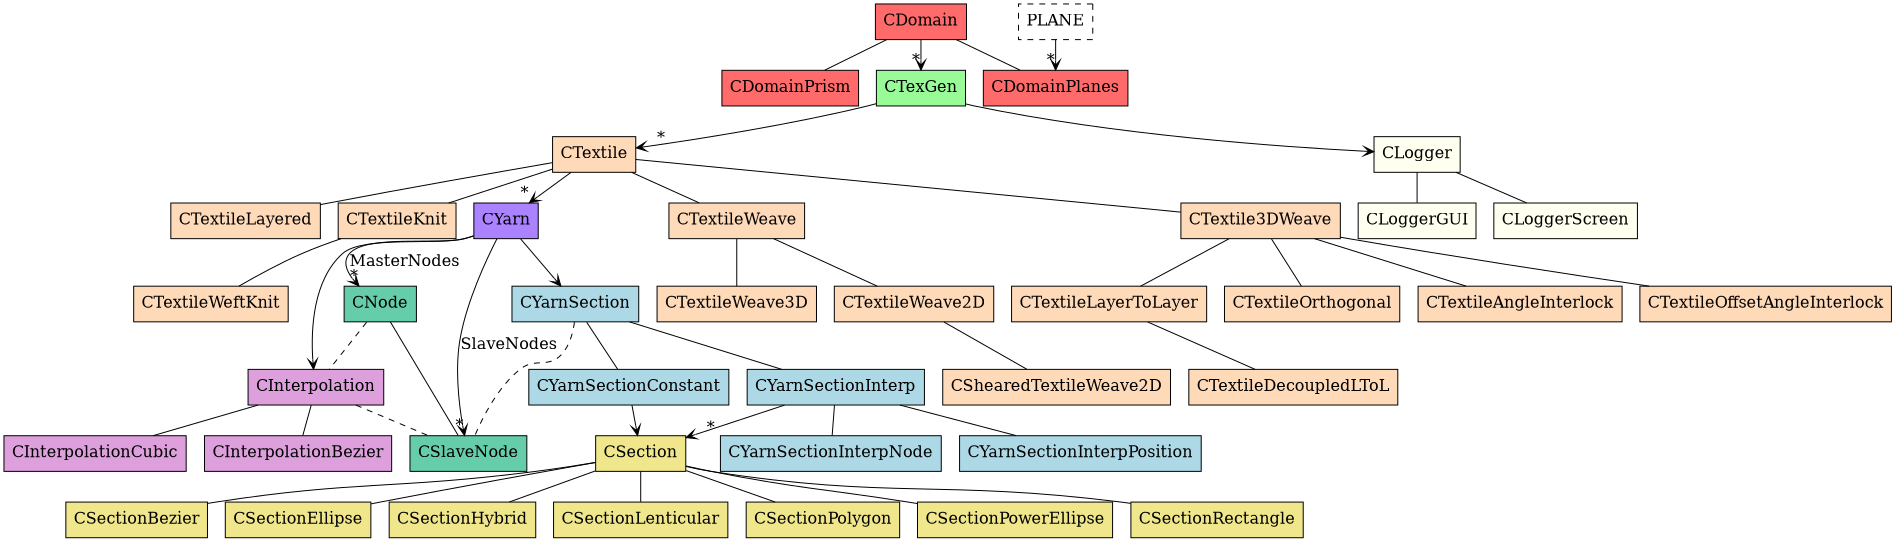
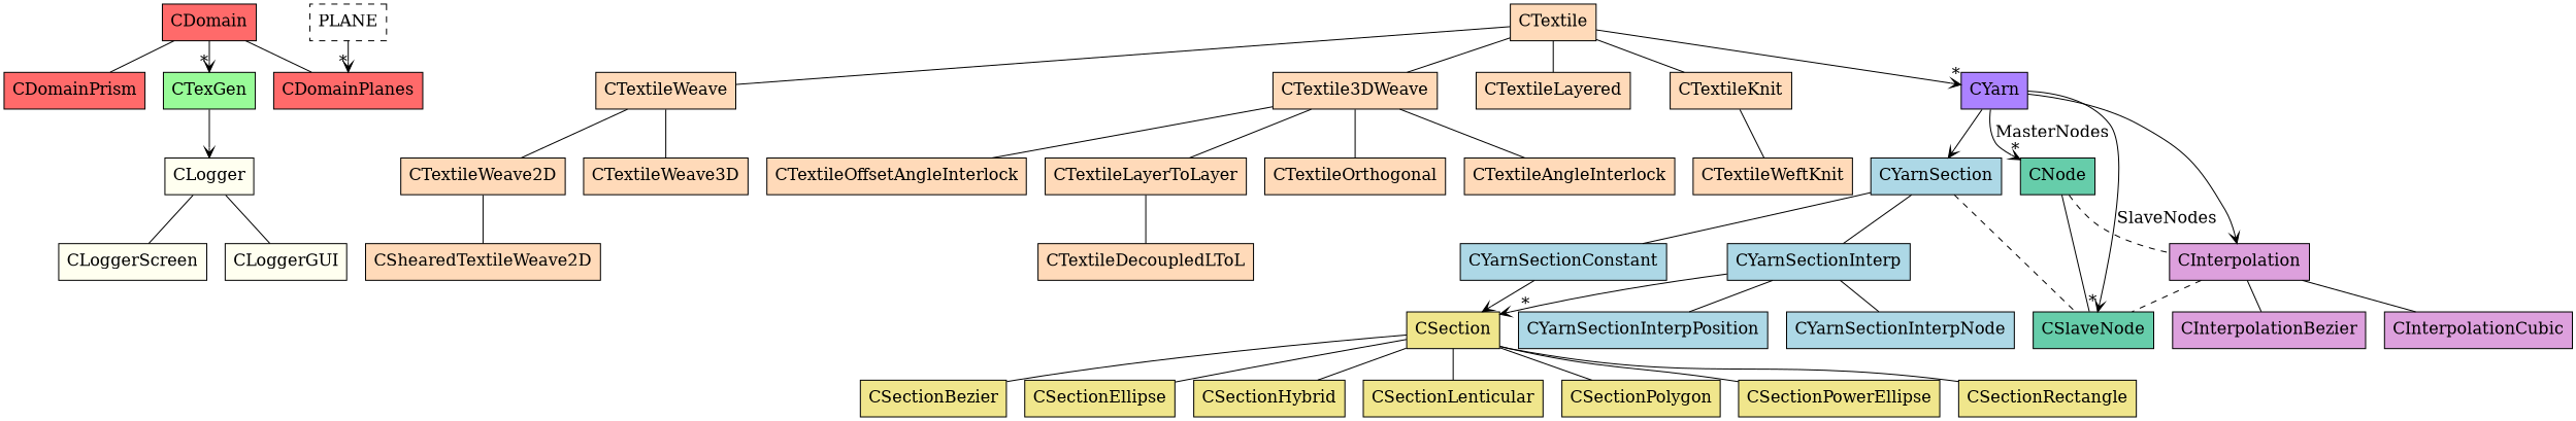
  digraph {
    ranksep=0.4
    node [fillcolor=peachpuff fontsize=16 shape=box style=filled]
    edge [arrowhead=none arrowtail=empty fontsize=16]
    CDomain [fillcolor=indianred1]
    CDomainPlanes [fillcolor=indianred1]
    CDomainPrism [fillcolor=indianred1]
    CTexGen [fillcolor=palegreen]
    PLANE [style=dashed fillcolor=""]
    CTextile
    CTextileWeave
    CTextile3DWeave
    CTextileLayered
    CTextileKnit
    CYarn [fillcolor=mediumpurple1]
    CTextileWeave2D
    CTextileWeave3D
    CTextileOrthogonal
    CTextileAngleInterlock
    CTextileOffsetAngleInterlock
    CTextileLayerToLayer
    CTextileWeftKnit
    CYarnSection [fillcolor=lightblue]
    CSlaveNode [fillcolor=mediumaquamarine]
    CInterpolation [fillcolor=plum]
    CNode [fillcolor=mediumaquamarine]
    CShearedTextileWeave2D
    CTextileDecoupledLToL
    CYarnSectionConstant [fillcolor=lightblue]
    CYarnSectionInterp [fillcolor=lightblue]
    CSection [fillcolor=khaki]
    CYarnSectionInterpNode [fillcolor=lightblue]
    CYarnSectionInterpPosition [fillcolor=lightblue]
    CSectionBezier [fillcolor=khaki]
    CSectionEllipse [fillcolor=khaki]
    CSectionHybrid [fillcolor=khaki]
    CSectionLenticular [fillcolor=khaki]
    CSectionPolygon [fillcolor=khaki]
    CSectionPowerEllipse [fillcolor=khaki]
    CSectionRectangle [fillcolor=khaki]
    CInterpolationBezier [fillcolor=plum]
    CInterpolationCubic [fillcolor=plum]
    CLogger [fillcolor=ivory]
    CLoggerScreen [fillcolor=ivory]
    CLoggerGUI [fillcolor=ivory]
    CDomain -> CDomainPlanes
    CDomain -> CDomainPrism
    CDomain -> CTexGen [arrowhead=open arrowtail=diamond headlabel="    *"]
-   CTexGen -> CTextile [arrowhead=open arrowtail=diamond headlabel="    *"]
    CTexGen -> CLogger [arrowhead=open arrowtail=diamond]
    PLANE -> CDomainPlanes [arrowhead=open arrowtail=diamond headlabel="    *"]
    CTextile -> CTextileWeave
    CTextile -> CTextile3DWeave
    CTextile -> CTextileLayered
    CTextile -> CTextileKnit
    CTextile -> CYarn [arrowhead=open arrowtail=diamond headlabel="    *"]
    CTextileWeave -> CTextileWeave2D
    CTextileWeave -> CTextileWeave3D
    CTextile3DWeave -> CTextileOrthogonal
    CTextile3DWeave -> CTextileAngleInterlock
    CTextile3DWeave -> CTextileOffsetAngleInterlock
    CTextile3DWeave -> CTextileLayerToLayer
    CTextileKnit -> CTextileWeftKnit
    CYarn -> CYarnSection [arrowhead=open arrowtail=diamond]
    CYarn -> CSlaveNode [arrowhead=open arrowtail=diamond headlabel="    *" label=SlaveNodes]
    CYarn -> CInterpolation [arrowhead=open arrowtail=diamond]
    CYarn -> CNode [arrowhead=open arrowtail=diamond headlabel="    *" label=MasterNodes]
    CTextileWeave2D -> CShearedTextileWeave2D
    CTextileLayerToLayer -> CTextileDecoupledLToL
    CYarnSection -> CSlaveNode [arrowtail=open constraint=true style=dashed]
    CYarnSection -> CYarnSectionConstant
    CYarnSection -> CYarnSectionInterp
    CInterpolation -> CSlaveNode [arrowtail=open constraint=true style=dashed]
    CInterpolation -> CInterpolationBezier
    CInterpolation -> CInterpolationCubic
    CNode -> CSlaveNode
    CNode -> CInterpolation [arrowtail=open constraint=true style=dashed]
    CYarnSectionConstant -> CSection [arrowhead=open arrowtail=diamond]
    CYarnSectionInterp -> CSection [arrowhead=open arrowtail=diamond headlabel="    *"]
    CYarnSectionInterp -> CYarnSectionInterpNode
    CYarnSectionInterp -> CYarnSectionInterpPosition
    CSection -> CSectionBezier
    CSection -> CSectionEllipse
    CSection -> CSectionHybrid
    CSection -> CSectionLenticular
    CSection -> CSectionPolygon
    CSection -> CSectionPowerEllipse
    CSection -> CSectionRectangle
    CLogger -> CLoggerScreen
    CLogger -> CLoggerGUI
  }
